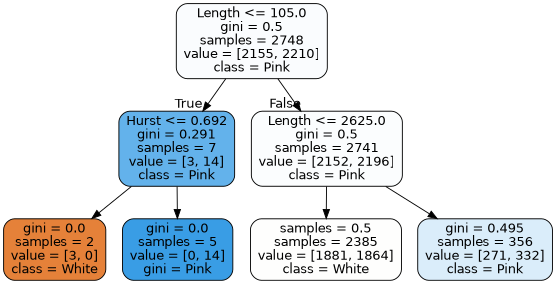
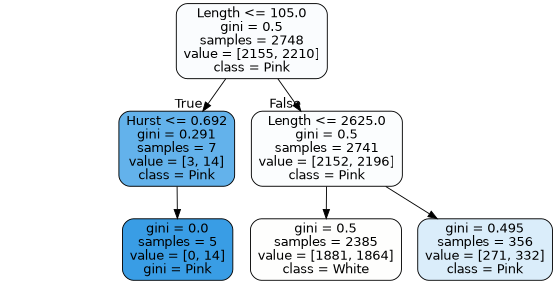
  digraph {
    node [color=black fontname=helvetica shape=box style="filled, rounded"]
    edge [fontname=helvetica]
    n1 [fillcolor="#399de506" label="Length <= 105.0\ngini = 0.5\nsamples = 2748\nvalue = [2155, 2210]\nclass = Pink"]
    n2 [fillcolor="#399de5c8" label="Hurst <= 0.692\ngini = 0.291\nsamples = 7\nvalue = [3, 14]\nclass = Pink"]
    n3 [fillcolor="#399de505" label="Length <= 2625.0\ngini = 0.5\nsamples = 2741\nvalue = [2152, 2196]\nclass = Pink"]
-   n4 [fillcolor="#e58139ff" label="gini = 0.0\nsamples = 2\nvalue = [3, 0]\nclass = White"]
    n5 [fillcolor="#399de5ff" label="gini = 0.0\nsamples = 5\nvalue = [0, 14]\ngini = Pink"]
-   n6 [fillcolor="#e5813902" label="samples = 0.5\nsamples = 2385\nvalue = [1881, 1864]\nclass = White"]
+   n6 [fillcolor="#e5813902" label="gini = 0.5\nsamples = 2385\nvalue = [1881, 1864]\nclass = White"]
    n7 [fillcolor="#399de52f" label="gini = 0.495\nsamples = 356\nvalue = [271, 332]\nclass = Pink"]
    n1 -> n2 [headlabel=True labelangle=45 labeldistance=2.5]
    n1 -> n3 [headlabel=False labelangle=-45 labeldistance=2.5]
-   n2 -> n4
    n2 -> n5
    n3 -> n6
    n3 -> n7
  }
